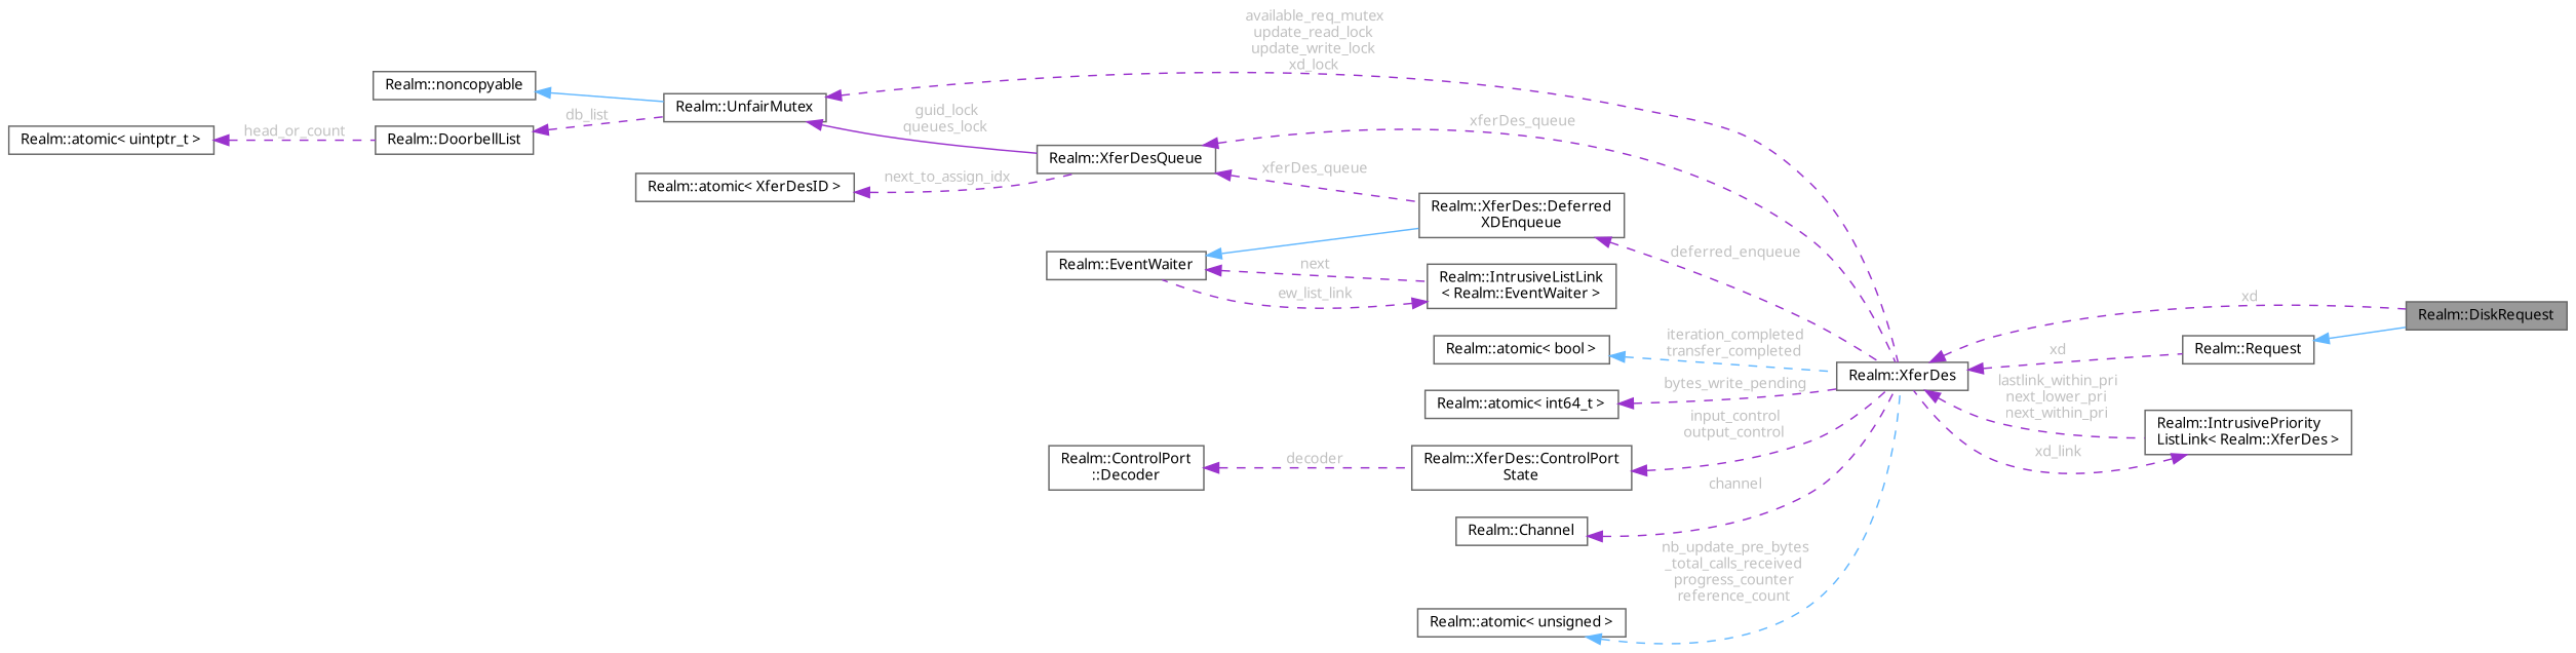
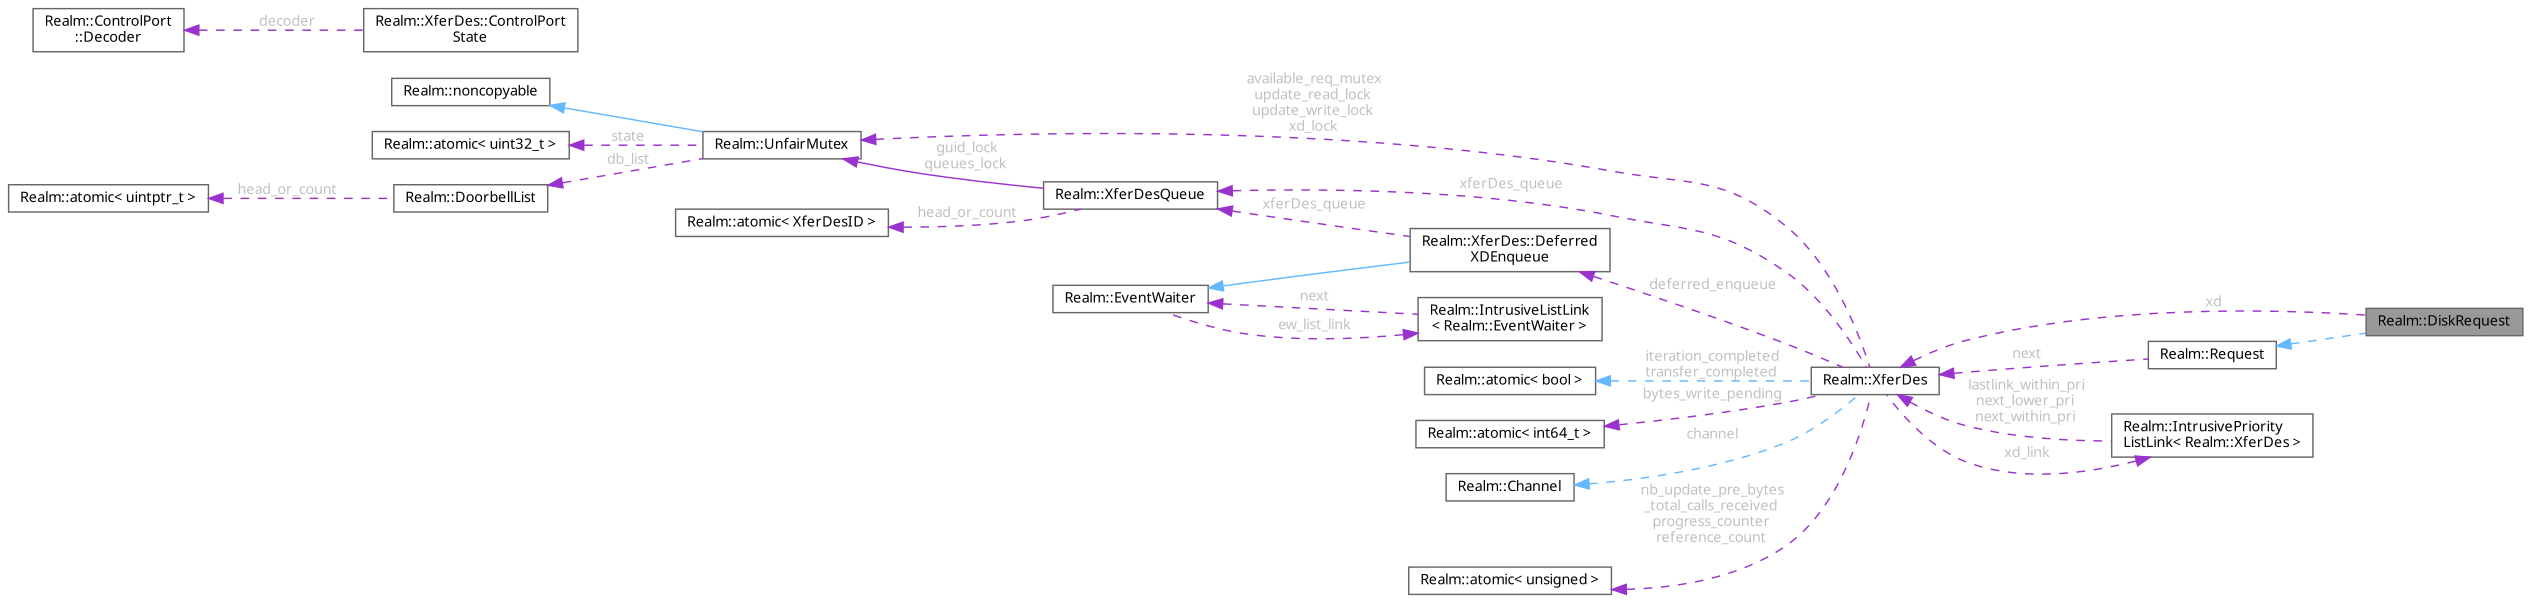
  digraph {
    fontname="Noto Sans"
    rankdir=LR
    node [color=gray40 fillcolor=white fontname="Noto Sans" fontsize=10 shape=box style=filled]
    edge [color=darkorchid3 dir=back fontname="Noto Sans" fontsize=10 labelfontname=Helvetica labelfontsize=10 style=dashed fontcolor=grey]
    n1 [fillcolor=grey60 fontcolor=black height=0.2 label="Realm::DiskRequest" width=0.4]
    n2 [height=0.2 label="Realm::Request" width=0.4]
    n3 [height=0.2 label="Realm::XferDes" width=0.4]
    n4 [height=0.2 label="Realm::IntrusivePriority\lListLink\< Realm::XferDes \>" width=0.4]
    n5 [height=0.2 label="Realm::XferDes::Deferred\lXDEnqueue" width=0.4]
    n6 [height=0.2 label="Realm::XferDesQueue" width=0.4]
    n7 [height=0.2 label="Realm::UnfairMutex" width=0.4]
    n8 [height=0.2 label="Realm::noncopyable" width=0.4]
+   n9 [height=0.2 label="Realm::atomic\< uint32_t \>" width=0.4]
    n10 [height=0.2 label="Realm::DoorbellList" width=0.4]
    n11 [height=0.2 label="Realm::atomic\< uintptr_t \>" width=0.4]
    n12 [height=0.2 label="Realm::atomic\< XferDesID \>" width=0.4]
    n13 [height=0.2 label="Realm::atomic\< bool \>" width=0.4]
    n14 [height=0.2 label="Realm::atomic\< int64_t \>" width=0.4]
    n15 [height=0.2 label="Realm::XferDes::ControlPort\lState" width=0.4]
    n16 [height=0.2 label="Realm::ControlPort\l::Decoder" width=0.4]
    n17 [height=0.2 label="Realm::Channel" width=0.4]
    n18 [height=0.2 label="Realm::atomic\< unsigned \>" width=0.4]
    n19 [height=0.2 label="Realm::EventWaiter" width=0.4]
    n20 [height=0.2 label="Realm::IntrusiveListLink\l\< Realm::EventWaiter \>" width=0.4]
-   n2 -> n1 [color=steelblue1 style=solid fontcolor=""]
+   n2 -> n1 [color=steelblue1 fontcolor=""]
    n3 -> n1 [label=" xd"]
-   n3 -> n2 [label=" xd"]
+   n3 -> n2 [label=" next"]
    n3 -> n4 [label=" lastlink_within_pri\nnext_lower_pri\nnext_within_pri"]
    n4 -> n3 [label=" xd_link"]
    n5 -> n3 [label=" deferred_enqueue"]
    n6 -> n3 [label=" xferDes_queue"]
    n6 -> n5 [label=" xferDes_queue"]
    n7 -> n3 [label=" available_req_mutex\nupdate_read_lock\nupdate_write_lock\nxd_lock"]
    n7 -> n6 [label=" guid_lock\nqueues_lock" style=solid]
    n8 -> n7 [color=steelblue1 style=solid fontcolor=""]
+   n9 -> n7 [label=" state"]
    n10 -> n7 [label=" db_list"]
    n11 -> n10 [label=" head_or_count"]
-   n12 -> n6 [label=" next_to_assign_idx"]
+   n12 -> n6 [label=" head_or_count"]
    n13 -> n3 [color=steelblue1 label=" iteration_completed\ntransfer_completed"]
    n14 -> n3 [label=" bytes_write_pending"]
-   n15 -> n3 [label=" input_control\noutput_control"]
    n16 -> n15 [label=" decoder"]
-   n17 -> n3 [label=" channel"]
-   n18 -> n3 [color=steelblue1 label=" nb_update_pre_bytes\l_total_calls_received\nprogress_counter\nreference_count"]
+   n17 -> n3 [color=steelblue1 label=" channel"]
+   n18 -> n3 [label=" nb_update_pre_bytes\l_total_calls_received\nprogress_counter\nreference_count"]
    n19 -> n5 [color=steelblue1 style=solid fontcolor=""]
    n19 -> n20 [label=" next"]
    n20 -> n19 [label=" ew_list_link"]
  }
